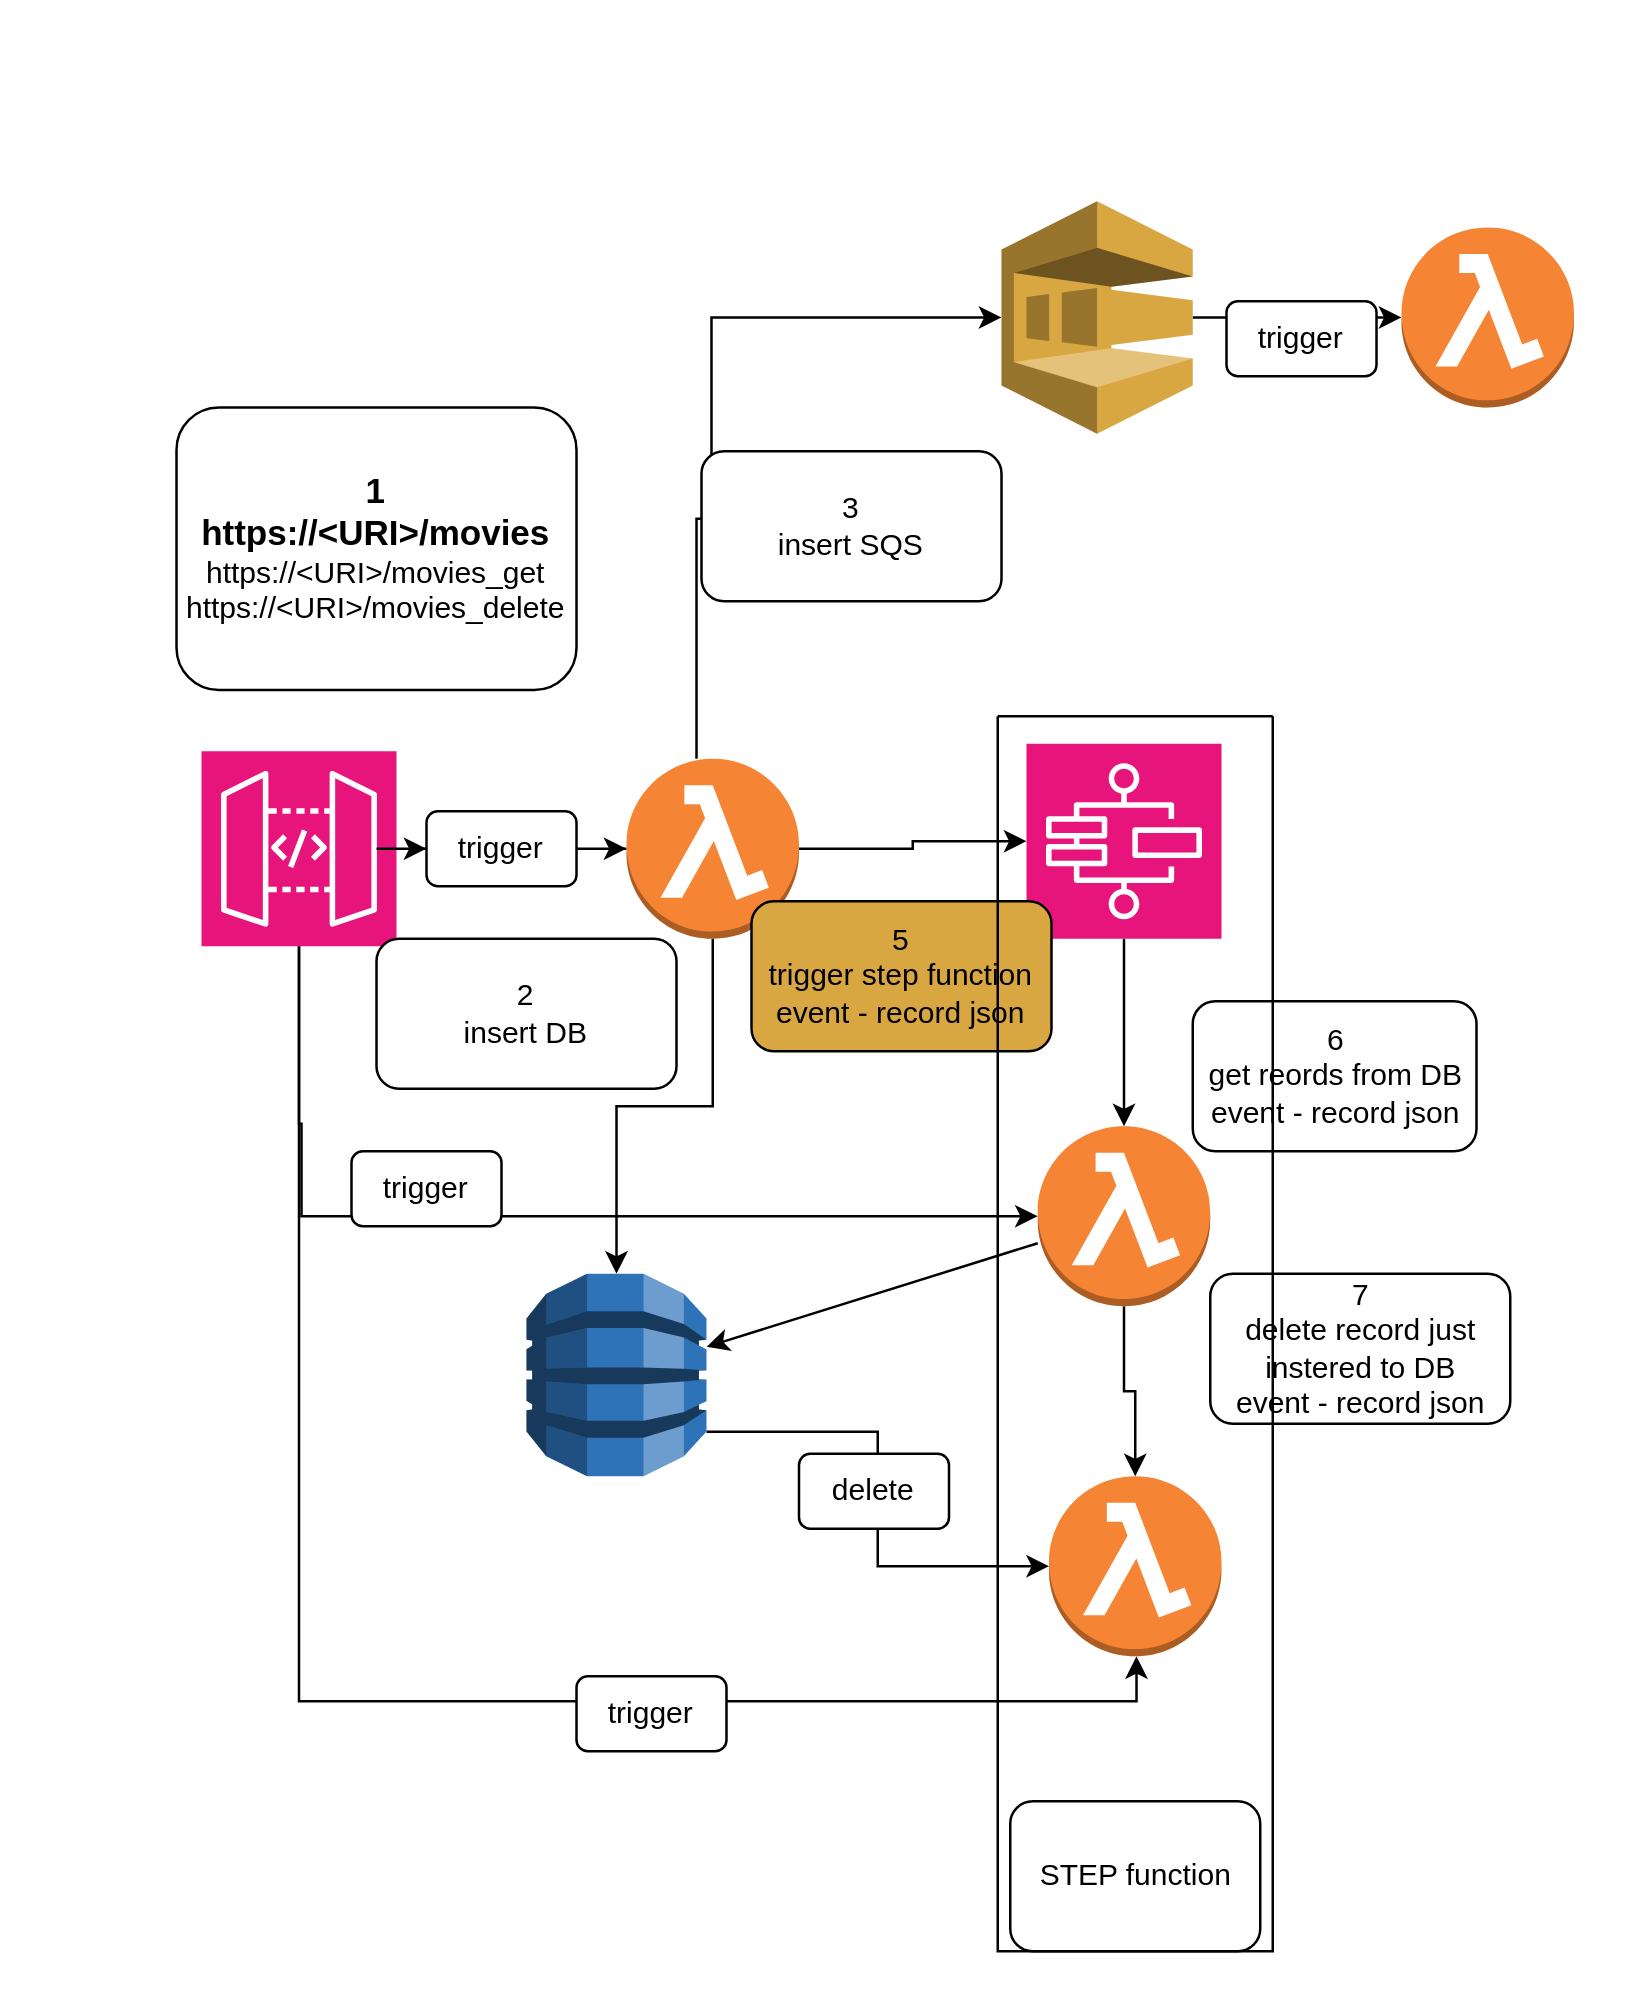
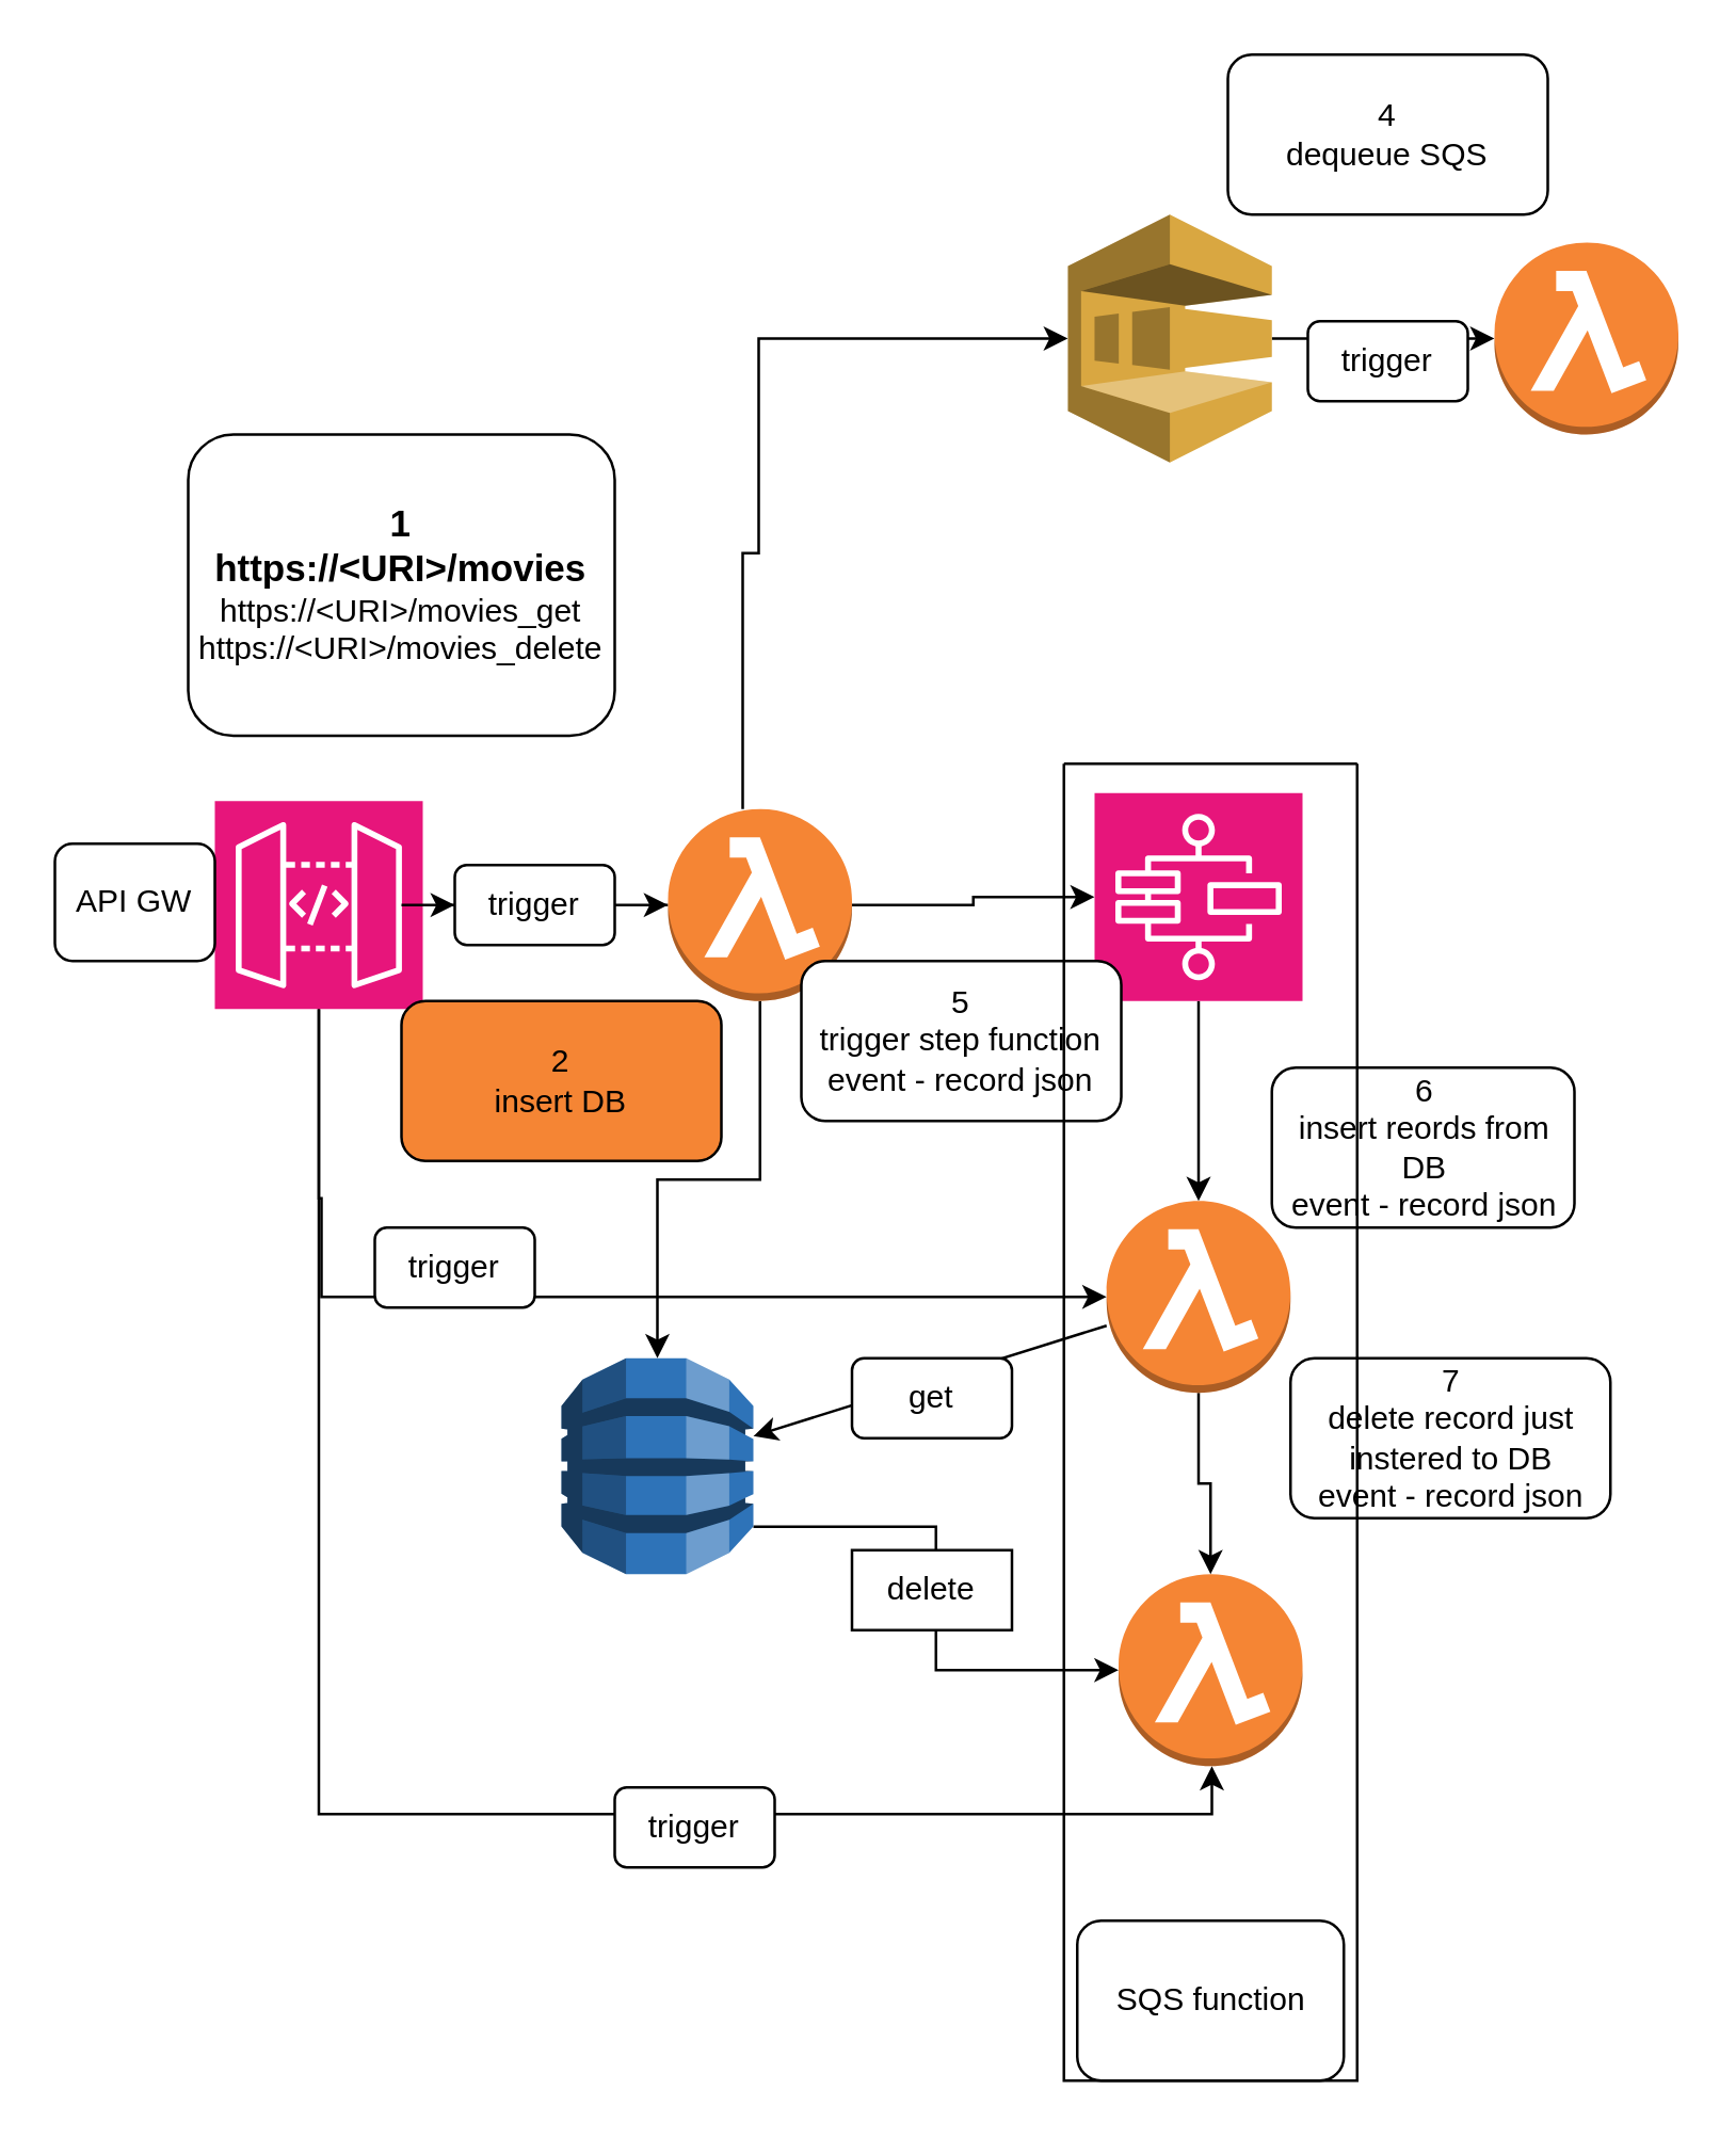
  <mxCell id="0" />
  <mxCell id="1" parent="0" />
  <mxCell id="2" style="edgeStyle=orthogonalEdgeStyle;rounded=0;orthogonalLoop=1;jettySize=auto;html=1;entryX=0;entryY=0.5;entryDx=0;entryDy=0;entryPerimeter=0;" parent="1" source="33" target="9" edge="1"><mxGeometry relative="1" as="geometry" /></mxCell>
  <mxCell id="3" style="edgeStyle=orthogonalEdgeStyle;rounded=0;orthogonalLoop=1;jettySize=auto;html=1;" edge="1" parent="1" source="5" target="17"><mxGeometry relative="1" as="geometry"><mxPoint x="110" y="470" as="targetPoint" /><Array as="points"><mxPoint x="119" y="449" /><mxPoint x="120" y="449" /><mxPoint x="120" y="486" /></Array></mxGeometry></mxCell>
  <mxCell id="4" style="edgeStyle=orthogonalEdgeStyle;rounded=0;orthogonalLoop=1;jettySize=auto;html=1;" edge="1" parent="1" source="5" target="15"><mxGeometry relative="1" as="geometry"><Array as="points"><mxPoint x="119" y="680" /><mxPoint x="454" y="680" /></Array></mxGeometry></mxCell>
  <mxCell id="5" value="" style="sketch=0;points=[[0,0,0],[0.25,0,0],[0.5,0,0],[0.75,0,0],[1,0,0],[0,1,0],[0.25,1,0],[0.5,1,0],[0.75,1,0],[1,1,0],[0,0.25,0],[0,0.5,0],[0,0.75,0],[1,0.25,0],[1,0.5,0],[1,0.75,0]];outlineConnect=0;fontColor=#232F3E;fillColor=#E7157B;strokeColor=#ffffff;dashed=0;verticalLabelPosition=bottom;verticalAlign=top;align=center;html=1;fontSize=12;fontStyle=0;aspect=fixed;shape=mxgraph.aws4.resourceIcon;resIcon=mxgraph.aws4.api_gateway;" parent="1" vertex="1"><mxGeometry x="80" y="300" width="78" height="78" as="geometry" /></mxCell>
  <mxCell id="6" style="edgeStyle=orthogonalEdgeStyle;rounded=0;orthogonalLoop=1;jettySize=auto;html=1;" parent="1" source="9" target="19" edge="1"><mxGeometry relative="1" as="geometry" /></mxCell>
  <mxCell id="7" style="edgeStyle=orthogonalEdgeStyle;rounded=0;orthogonalLoop=1;jettySize=auto;html=1;entryX=0;entryY=0.5;entryDx=0;entryDy=0;entryPerimeter=0;" parent="1" target="11" edge="1"><mxGeometry relative="1" as="geometry"><mxPoint x="393.5" y="126.5" as="targetPoint" /><mxPoint x="278" y="303" as="sourcePoint" /><Array as="points"><mxPoint x="278" y="207" /><mxPoint x="284" y="207" /><mxPoint x="284" y="127" /></Array></mxGeometry></mxCell>
  <mxCell id="8" style="edgeStyle=orthogonalEdgeStyle;rounded=0;orthogonalLoop=1;jettySize=auto;html=1;entryX=0;entryY=0.5;entryDx=0;entryDy=0;entryPerimeter=0;" parent="1" source="9" target="13" edge="1"><mxGeometry relative="1" as="geometry"><mxPoint x="400" y="350" as="targetPoint" /></mxGeometry></mxCell>
  <mxCell id="9" value="" style="outlineConnect=0;dashed=0;verticalLabelPosition=bottom;verticalAlign=top;align=center;html=1;shape=mxgraph.aws3.lambda_function;fillColor=#F58534;gradientColor=none;" parent="1" vertex="1"><mxGeometry x="250" y="303" width="69" height="72" as="geometry" /></mxCell>
  <mxCell id="10" style="edgeStyle=orthogonalEdgeStyle;rounded=0;orthogonalLoop=1;jettySize=auto;html=1;entryX=0;entryY=0.5;entryDx=0;entryDy=0;entryPerimeter=0;" parent="1" source="11" target="14" edge="1"><mxGeometry relative="1" as="geometry" /></mxCell>
  <mxCell id="11" value="" style="outlineConnect=0;dashed=0;verticalLabelPosition=bottom;verticalAlign=top;align=center;html=1;shape=mxgraph.aws3.sqs;fillColor=#D9A741;gradientColor=none;" parent="1" vertex="1"><mxGeometry x="400" y="80" width="76.5" height="93" as="geometry" /></mxCell>
  <mxCell id="12" style="edgeStyle=orthogonalEdgeStyle;rounded=0;orthogonalLoop=1;jettySize=auto;html=1;entryX=0.5;entryY=0;entryDx=0;entryDy=0;entryPerimeter=0;" parent="1" source="13" target="17" edge="1"><mxGeometry relative="1" as="geometry" /></mxCell>
  <mxCell id="13" value="" style="sketch=0;points=[[0,0,0],[0.25,0,0],[0.5,0,0],[0.75,0,0],[1,0,0],[0,1,0],[0.25,1,0],[0.5,1,0],[0.75,1,0],[1,1,0],[0,0.25,0],[0,0.5,0],[0,0.75,0],[1,0.25,0],[1,0.5,0],[1,0.75,0]];outlineConnect=0;fontColor=#232F3E;fillColor=#E7157B;strokeColor=#ffffff;dashed=0;verticalLabelPosition=bottom;verticalAlign=top;align=center;html=1;fontSize=12;fontStyle=0;aspect=fixed;shape=mxgraph.aws4.resourceIcon;resIcon=mxgraph.aws4.step_functions;" parent="1" vertex="1"><mxGeometry x="410" y="297" width="78" height="78" as="geometry" /></mxCell>
  <mxCell id="14" value="" style="outlineConnect=0;dashed=0;verticalLabelPosition=bottom;verticalAlign=top;align=center;html=1;shape=mxgraph.aws3.lambda_function;fillColor=#F58534;gradientColor=none;" parent="1" vertex="1"><mxGeometry x="560" y="90.5" width="69" height="72" as="geometry" /></mxCell>
  <mxCell id="15" value="" style="outlineConnect=0;dashed=0;verticalLabelPosition=bottom;verticalAlign=top;align=center;html=1;shape=mxgraph.aws3.lambda_function;fillColor=#F58534;gradientColor=none;" parent="1" vertex="1"><mxGeometry x="419" y="590" width="69" height="72" as="geometry" /></mxCell>
  <mxCell id="16" style="edgeStyle=orthogonalEdgeStyle;rounded=0;orthogonalLoop=1;jettySize=auto;html=1;" parent="1" source="17" target="15" edge="1"><mxGeometry relative="1" as="geometry" /></mxCell>
  <mxCell id="17" value="" style="outlineConnect=0;dashed=0;verticalLabelPosition=bottom;verticalAlign=top;align=center;html=1;shape=mxgraph.aws3.lambda_function;fillColor=#F58534;gradientColor=none;" parent="1" vertex="1"><mxGeometry x="414.5" y="450" width="69" height="72" as="geometry" /></mxCell>
  <mxCell id="18" style="edgeStyle=orthogonalEdgeStyle;rounded=0;orthogonalLoop=1;jettySize=auto;html=1;exitX=1;exitY=0.78;exitDx=0;exitDy=0;exitPerimeter=0;" parent="1" source="19" target="15" edge="1"><mxGeometry relative="1" as="geometry" /></mxCell>
  <mxCell id="19" value="" style="outlineConnect=0;dashed=0;verticalLabelPosition=bottom;verticalAlign=top;align=center;html=1;shape=mxgraph.aws3.dynamo_db;fillColor=#2E73B8;gradientColor=none;" parent="1" vertex="1"><mxGeometry x="210" y="509" width="72" height="81" as="geometry" /></mxCell>
- <mxCell id="20" value="5&lt;br&gt;trigger step function&lt;br&gt;event - record json" style="rounded=1;whiteSpace=wrap;html=1;fillColor=#d9a741;" parent="1" vertex="1"><mxGeometry x="300" y="360" width="120" height="60" as="geometry" /></mxCell>
+ <mxCell id="20" value="5&lt;br&gt;trigger step function&lt;br&gt;event - record json" style="rounded=1;whiteSpace=wrap;html=1;" parent="1" vertex="1"><mxGeometry x="300" y="360" width="120" height="60" as="geometry" /></mxCell>
  <mxCell id="21" value="&lt;b&gt;&lt;font style=&quot;font-size: 14px;&quot;&gt;1&lt;br&gt;https://&amp;lt;URI&amp;gt;/movies&lt;br&gt;&lt;/font&gt;&lt;/b&gt;https://&amp;lt;URI&amp;gt;/movies_get&lt;br&gt;https://&amp;lt;URI&amp;gt;/movies_delete" style="rounded=1;whiteSpace=wrap;html=1;" parent="1" vertex="1"><mxGeometry x="70" y="162.5" width="160" height="113" as="geometry" /></mxCell>
- <mxCell id="22" value="2&lt;br&gt;insert DB" style="rounded=1;whiteSpace=wrap;html=1;" parent="1" vertex="1"><mxGeometry x="150" y="375" width="120" height="60" as="geometry" /></mxCell>
- <mxCell id="23" value="3&lt;br&gt;insert SQS" style="rounded=1;whiteSpace=wrap;html=1;" parent="1" vertex="1"><mxGeometry x="280" y="180" width="120" height="60" as="geometry" /></mxCell>
- <mxCell id="25" value="6&lt;br&gt;get reords from DB&lt;br&gt;event - record json" style="rounded=1;whiteSpace=wrap;html=1;" parent="1" vertex="1"><mxGeometry x="476.5" y="400" width="113.5" height="60" as="geometry" /></mxCell>
+ <mxCell id="22" value="2&lt;br&gt;insert DB" style="rounded=1;whiteSpace=wrap;html=1;fillColor=#f58534;" parent="1" vertex="1"><mxGeometry x="150" y="375" width="120" height="60" as="geometry" /></mxCell>
+ <mxCell id="24" value="4&lt;br&gt;dequeue SQS" style="rounded=1;whiteSpace=wrap;html=1;" parent="1" vertex="1"><mxGeometry x="460" y="20" width="120" height="60" as="geometry" /></mxCell>
+ <mxCell id="25" value="6&lt;br&gt;insert reords from DB&lt;br&gt;event - record json" style="rounded=1;whiteSpace=wrap;html=1;" parent="1" vertex="1"><mxGeometry x="476.5" y="400" width="113.5" height="60" as="geometry" /></mxCell>
  <mxCell id="26" value="7&lt;br&gt;delete record just instered to DB&lt;br&gt;event - record json" style="rounded=1;whiteSpace=wrap;html=1;" parent="1" vertex="1"><mxGeometry x="483.5" y="509" width="120" height="60" as="geometry" /></mxCell>
  <mxCell id="27" value="" style="swimlane;startSize=0;" parent="1" vertex="1"><mxGeometry x="398.5" y="286" width="110" height="494" as="geometry" /></mxCell>
- <mxCell id="28" value="STEP function&lt;br&gt;" style="rounded=1;whiteSpace=wrap;html=1;" parent="27" vertex="1"><mxGeometry x="5" y="434" width="100" height="60" as="geometry" /></mxCell>
+ <mxCell id="28" value="SQS function&lt;br&gt;" style="rounded=1;whiteSpace=wrap;html=1;" parent="27" vertex="1"><mxGeometry x="5" y="434" width="100" height="60" as="geometry" /></mxCell>
+ <mxCell id="29" value="API GW" style="rounded=1;whiteSpace=wrap;html=1;" parent="1" vertex="1"><mxGeometry x="20" y="316" width="60" height="44" as="geometry" /></mxCell>
  <mxCell id="30" value="trigger" style="rounded=1;whiteSpace=wrap;html=1;" vertex="1" parent="1"><mxGeometry x="140" y="460" width="60" height="30" as="geometry" /></mxCell>
  <mxCell id="31" value="trigger" style="rounded=1;whiteSpace=wrap;html=1;" vertex="1" parent="1"><mxGeometry x="230" y="670" width="60" height="30" as="geometry" /></mxCell>
  <mxCell id="32" value="" style="edgeStyle=orthogonalEdgeStyle;rounded=0;orthogonalLoop=1;jettySize=auto;html=1;entryX=0;entryY=0.5;entryDx=0;entryDy=0;entryPerimeter=0;" edge="1" parent="1" source="5" target="33"><mxGeometry relative="1" as="geometry"><mxPoint x="158" y="339" as="sourcePoint" /><mxPoint x="250" y="339" as="targetPoint" /></mxGeometry></mxCell>
  <mxCell id="33" value="trigger" style="rounded=1;whiteSpace=wrap;html=1;" vertex="1" parent="1"><mxGeometry x="170" y="324" width="60" height="30" as="geometry" /></mxCell>
  <mxCell id="34" value="trigger" style="rounded=1;whiteSpace=wrap;html=1;" vertex="1" parent="1"><mxGeometry x="490" y="120" width="60" height="30" as="geometry" /></mxCell>
  <mxCell id="35" value="" style="endArrow=classic;html=1;rounded=0;" edge="1" parent="1" source="17" target="19"><mxGeometry width="50" height="50" relative="1" as="geometry"><mxPoint x="310" y="480" as="sourcePoint" /><mxPoint x="360" y="430" as="targetPoint" /></mxGeometry></mxCell>
- <mxCell id="37" value="delete" style="rounded=1;whiteSpace=wrap;html=1;" vertex="1" parent="1"><mxGeometry x="319" y="581" width="60" height="30" as="geometry" /></mxCell>
+ <mxCell id="36" value="get" style="rounded=1;whiteSpace=wrap;html=1;" vertex="1" parent="1"><mxGeometry x="319" y="509" width="60" height="30" as="geometry" /></mxCell>
+ <mxCell id="37" value="delete" style="whiteSpace=wrap;html=1;rounded=0;" vertex="1" parent="1"><mxGeometry x="319" y="581" width="60" height="30" as="geometry" /></mxCell>
